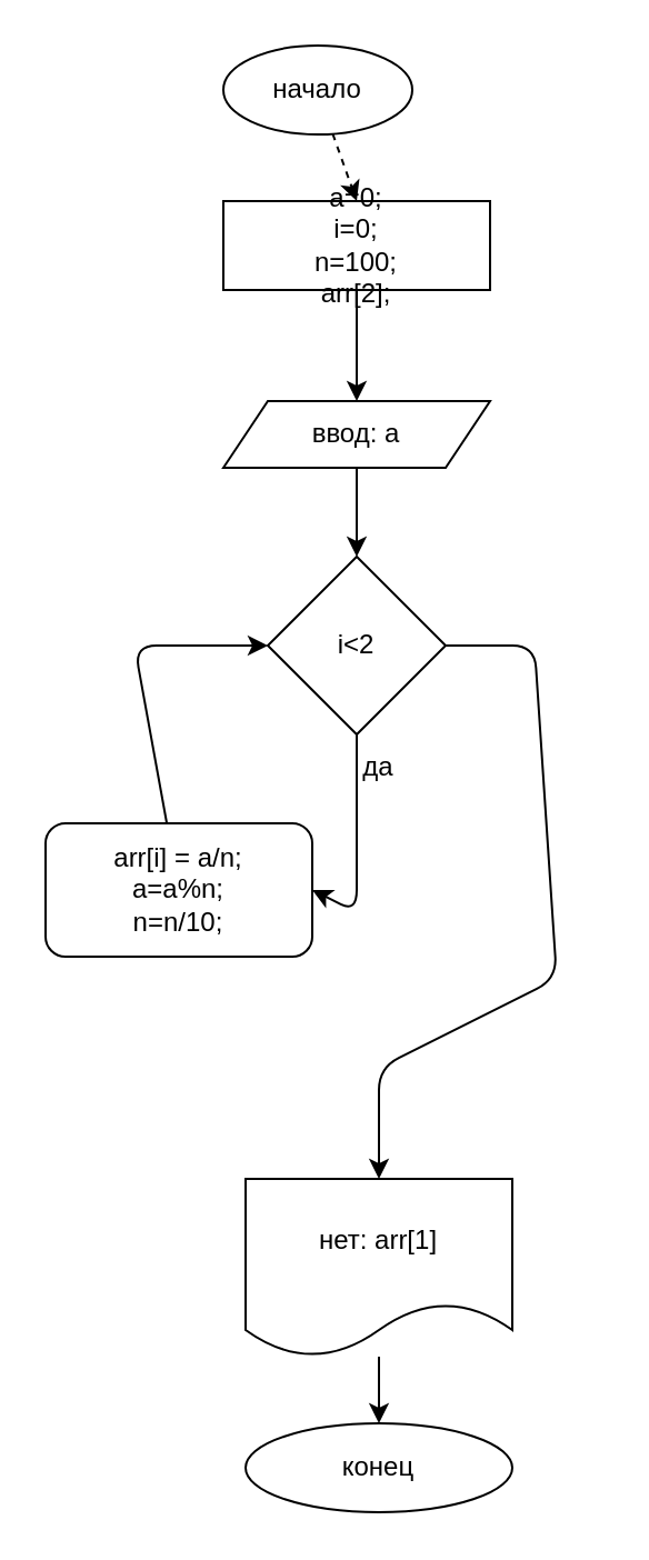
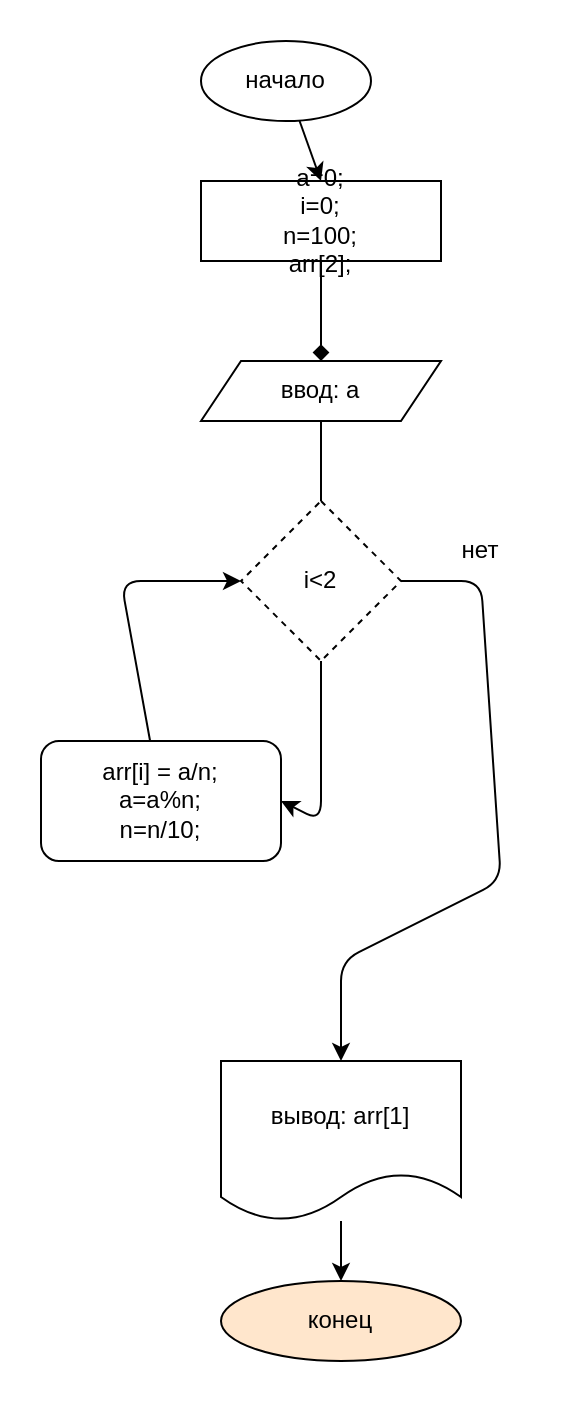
  <mxCell id="0" />
  <mxCell id="1" parent="0" />
- <mxCell id="2" style="edgeStyle=none;html=1;entryX=0.5;entryY=0;entryDx=0;entryDy=0;dashed=1;" parent="1" source="3" target="8" edge="1"><mxGeometry relative="1" as="geometry" /></mxCell>
+ <mxCell id="2" style="edgeStyle=none;html=1;entryX=0.5;entryY=0;entryDx=0;entryDy=0;" parent="1" source="3" target="8" edge="1"><mxGeometry relative="1" as="geometry" /></mxCell>
  <mxCell id="3" value="начало" style="ellipse;whiteSpace=wrap;html=1;" parent="1" vertex="1"><mxGeometry x="100" y="20" width="85" height="40" as="geometry" /></mxCell>
  <mxCell id="4" style="edgeStyle=none;html=1;" parent="1" source="6" edge="1"><mxGeometry relative="1" as="geometry"><mxPoint x="160" y="210" as="targetPoint" /></mxGeometry></mxCell>
- <mxCell id="5" style="edgeStyle=none;html=1;entryX=0.5;entryY=0;entryDx=0;entryDy=0;" parent="1" source="6" target="11" edge="1"><mxGeometry relative="1" as="geometry" /></mxCell>
+ <mxCell id="5" style="edgeStyle=none;html=1;entryX=0.5;entryY=0;entryDx=0;entryDy=0;endArrow=none;" parent="1" source="6" target="11" edge="1"><mxGeometry relative="1" as="geometry" /></mxCell>
  <mxCell id="6" value="ввод: a" style="shape=parallelogram;perimeter=parallelogramPerimeter;whiteSpace=wrap;html=1;fixedSize=1;" parent="1" vertex="1"><mxGeometry x="100" y="180" width="120" height="30" as="geometry" /></mxCell>
- <mxCell id="7" style="edgeStyle=none;html=1;entryX=0.5;entryY=0;entryDx=0;entryDy=0;" parent="1" source="8" target="6" edge="1"><mxGeometry relative="1" as="geometry" /></mxCell>
+ <mxCell id="7" style="edgeStyle=none;html=1;entryX=0.5;entryY=0;entryDx=0;entryDy=0;endArrow=diamond;" parent="1" source="8" target="6" edge="1"><mxGeometry relative="1" as="geometry" /></mxCell>
  <mxCell id="8" value="a=0;&lt;br&gt;i=0;&lt;br&gt;n=100;&lt;br&gt;arr[2];" style="rounded=0;whiteSpace=wrap;html=1;" parent="1" vertex="1"><mxGeometry x="100" y="90" width="120" height="40" as="geometry" /></mxCell>
  <mxCell id="9" style="edgeStyle=none;html=1;entryX=1;entryY=0.5;entryDx=0;entryDy=0;" parent="1" source="11" target="13" edge="1"><mxGeometry relative="1" as="geometry"><mxPoint x="160" y="370" as="targetPoint" /><Array as="points"><mxPoint x="160" y="410" /></Array></mxGeometry></mxCell>
  <mxCell id="10" style="edgeStyle=none;html=1;" parent="1" source="11" edge="1"><mxGeometry relative="1" as="geometry"><mxPoint x="170" y="530" as="targetPoint" /><Array as="points"><mxPoint x="240" y="290" /><mxPoint x="250" y="440" /><mxPoint x="170" y="480" /></Array></mxGeometry></mxCell>
- <mxCell id="11" value="i&amp;lt;2" style="rhombus;whiteSpace=wrap;html=1;" parent="1" vertex="1"><mxGeometry x="120" y="250" width="80" height="80" as="geometry" /></mxCell>
+ <mxCell id="11" value="i&amp;lt;2" style="rhombus;whiteSpace=wrap;html=1;dashed=1;" parent="1" vertex="1"><mxGeometry x="120" y="250" width="80" height="80" as="geometry" /></mxCell>
  <mxCell id="12" style="edgeStyle=none;html=1;entryX=0;entryY=0.5;entryDx=0;entryDy=0;" parent="1" source="13" target="11" edge="1"><mxGeometry relative="1" as="geometry"><mxPoint x="20" y="330" as="targetPoint" /><Array as="points"><mxPoint x="60" y="290" /></Array></mxGeometry></mxCell>
  <mxCell id="13" value="arr[i] = a/n;&lt;br&gt;a=a%n;&lt;br&gt;n=n/10;" style="rounded=1;whiteSpace=wrap;html=1;" parent="1" vertex="1"><mxGeometry x="20" y="370" width="120" height="60" as="geometry" /></mxCell>
  <mxCell id="14" style="edgeStyle=none;html=1;" parent="1" source="15" edge="1"><mxGeometry relative="1" as="geometry"><mxPoint x="170" y="640" as="targetPoint" /></mxGeometry></mxCell>
- <mxCell id="15" value="нет: arr[1]" style="shape=document;whiteSpace=wrap;html=1;boundedLbl=1;" parent="1" vertex="1"><mxGeometry x="110" y="530" width="120" height="80" as="geometry" /></mxCell>
- <mxCell id="16" value="конец" style="ellipse;whiteSpace=wrap;html=1;" parent="1" vertex="1"><mxGeometry x="110" y="640" width="120" height="40" as="geometry" /></mxCell>
- <mxCell id="17" value="да" style="text;html=1;strokeColor=none;fillColor=none;align=center;verticalAlign=middle;whiteSpace=wrap;rounded=0;" vertex="1" parent="1"><mxGeometry x="140" y="330" width="60" height="30" as="geometry" /></mxCell>
+ <mxCell id="15" value="вывод: arr[1]" style="shape=document;whiteSpace=wrap;html=1;boundedLbl=1;" parent="1" vertex="1"><mxGeometry x="110" y="530" width="120" height="80" as="geometry" /></mxCell>
+ <mxCell id="16" value="конец" style="ellipse;whiteSpace=wrap;html=1;fillColor=#ffe6cc;" parent="1" vertex="1"><mxGeometry x="110" y="640" width="120" height="40" as="geometry" /></mxCell>
+ <mxCell id="18" value="нет" style="text;html=1;strokeColor=none;fillColor=none;align=center;verticalAlign=middle;whiteSpace=wrap;rounded=0;" vertex="1" parent="1"><mxGeometry x="210" y="260" width="60" height="30" as="geometry" /></mxCell>
